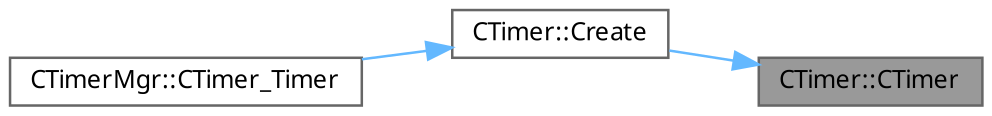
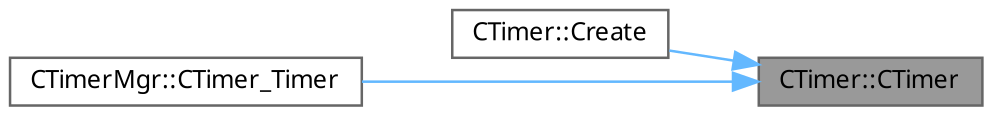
  digraph {
    fontname="Noto Sans"
    rankdir=RL
    node [color=grey40 fillcolor=white fontname="Noto Sans" fontsize=10 shape=box style=filled]
    edge [color=steelblue1 dir=back fontname="Noto Sans" fontsize=10 labelfontname=Helvetica labelfontsize=10 style=solid]
    n1 [color=gray40 fillcolor=grey60 fontcolor=black height=0.2 label="CTimer::CTimer" width=0.4]
    n2 [height=0.2 label="CTimer::Create" width=0.4]
    n3 [height=0.2 label="CTimerMgr::CTimer_Timer" width=0.4]
    n1 -> n2
-   n2 -> n3
+   n1 -> n3
  }
